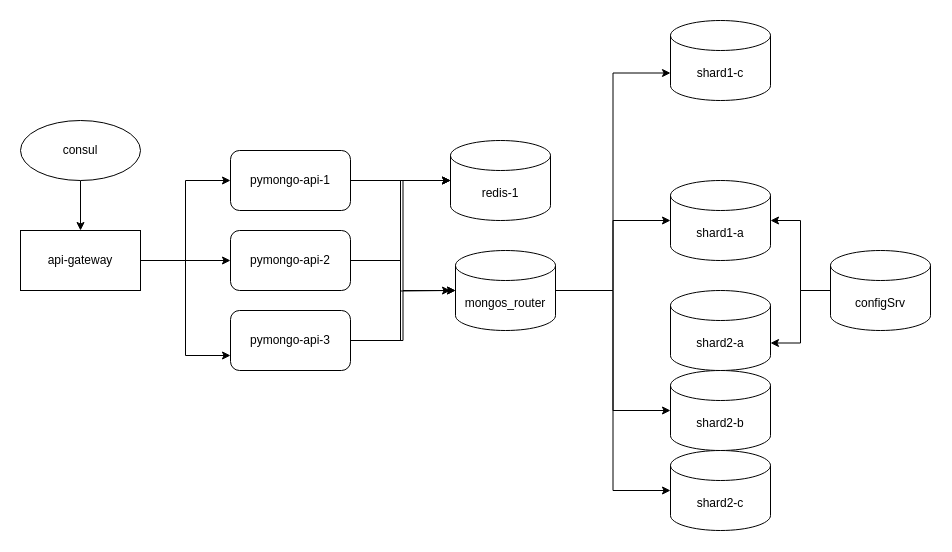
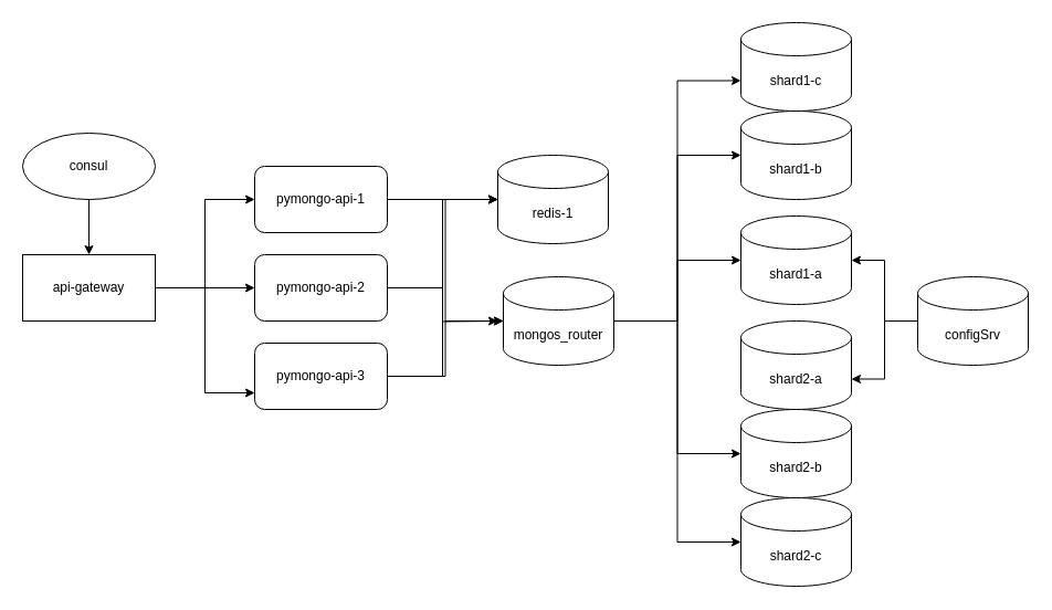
  <mxCell id="0" />
  <mxCell id="1" parent="0" />
+ <mxCell id="2" value="" style="edgeStyle=orthogonalEdgeStyle;rounded=0;orthogonalLoop=1;jettySize=auto;html=1;entryX=0;entryY=0.5;entryDx=0;entryDy=0;entryPerimeter=0;" parent="1" source="4" target="12" edge="1"><mxGeometry relative="1" as="geometry" /></mxCell>
  <mxCell id="3" value="" style="edgeStyle=orthogonalEdgeStyle;rounded=0;orthogonalLoop=1;jettySize=auto;html=1;entryX=0;entryY=0.5;entryDx=0;entryDy=0;entryPerimeter=0;" parent="1" source="4" target="7" edge="1"><mxGeometry relative="1" as="geometry" /></mxCell>
  <mxCell id="4" value="mongos_router" style="shape=cylinder3;whiteSpace=wrap;html=1;boundedLbl=1;backgroundOutline=1;size=15;" parent="1" vertex="1"><mxGeometry x="455" y="250" width="100" height="80" as="geometry" /></mxCell>
  <mxCell id="5" value="pymongo-api-3" style="rounded=1;whiteSpace=wrap;html=1;" parent="1" vertex="1"><mxGeometry x="230" y="310" width="120" height="60" as="geometry" /></mxCell>
  <mxCell id="6" style="edgeStyle=orthogonalEdgeStyle;rounded=0;orthogonalLoop=1;jettySize=auto;html=1;exitX=1;exitY=0.5;exitDx=0;exitDy=0;entryX=0;entryY=0.5;entryDx=0;entryDy=0;entryPerimeter=0;" parent="1" source="5" target="4" edge="1"><mxGeometry relative="1" as="geometry" /></mxCell>
- <mxCell id="7" value="shard1-a" style="shape=cylinder3;whiteSpace=wrap;html=1;boundedLbl=1;backgroundOutline=1;size=15;" parent="1" vertex="1"><mxGeometry x="670" y="180" width="100" height="80" as="geometry" /></mxCell>
+ <mxCell id="7" value="shard1-a" style="shape=cylinder3;whiteSpace=wrap;html=1;boundedLbl=1;backgroundOutline=1;size=15;" parent="1" vertex="1"><mxGeometry x="670" y="195" width="100" height="80" as="geometry" /></mxCell>
  <mxCell id="8" value="shard2-a" style="shape=cylinder3;whiteSpace=wrap;html=1;boundedLbl=1;backgroundOutline=1;size=15;" parent="1" vertex="1"><mxGeometry x="670" y="290" width="100" height="80" as="geometry" /></mxCell>
  <mxCell id="9" value="configSrv" style="shape=cylinder3;whiteSpace=wrap;html=1;boundedLbl=1;backgroundOutline=1;size=15;" parent="1" vertex="1"><mxGeometry x="830" y="250" width="100" height="80" as="geometry" /></mxCell>
  <mxCell id="10" style="edgeStyle=orthogonalEdgeStyle;rounded=0;orthogonalLoop=1;jettySize=auto;html=1;entryX=1;entryY=0.5;entryDx=0;entryDy=0;entryPerimeter=0;" parent="1" source="9" target="7" edge="1"><mxGeometry relative="1" as="geometry" /></mxCell>
  <mxCell id="11" style="edgeStyle=orthogonalEdgeStyle;rounded=0;orthogonalLoop=1;jettySize=auto;html=1;entryX=1;entryY=0;entryDx=0;entryDy=52.5;entryPerimeter=0;" parent="1" source="9" target="8" edge="1"><mxGeometry relative="1" as="geometry" /></mxCell>
+ <mxCell id="12" value="shard1-b" style="shape=cylinder3;whiteSpace=wrap;html=1;boundedLbl=1;backgroundOutline=1;size=15;" parent="1" vertex="1"><mxGeometry x="670" y="100" width="100" height="80" as="geometry" /></mxCell>
  <mxCell id="13" value="shard1-c" style="shape=cylinder3;whiteSpace=wrap;html=1;boundedLbl=1;backgroundOutline=1;size=15;" parent="1" vertex="1"><mxGeometry x="670" y="20" width="100" height="80" as="geometry" /></mxCell>
  <mxCell id="14" value="shard2-b" style="shape=cylinder3;whiteSpace=wrap;html=1;boundedLbl=1;backgroundOutline=1;size=15;" parent="1" vertex="1"><mxGeometry x="670" y="370" width="100" height="80" as="geometry" /></mxCell>
  <mxCell id="15" value="shard2-c" style="shape=cylinder3;whiteSpace=wrap;html=1;boundedLbl=1;backgroundOutline=1;size=15;" parent="1" vertex="1"><mxGeometry x="670" y="450" width="100" height="80" as="geometry" /></mxCell>
  <mxCell id="16" style="edgeStyle=orthogonalEdgeStyle;rounded=0;orthogonalLoop=1;jettySize=auto;html=1;entryX=0;entryY=0;entryDx=0;entryDy=52.5;entryPerimeter=0;" parent="1" source="4" target="13" edge="1"><mxGeometry relative="1" as="geometry" /></mxCell>
  <mxCell id="17" style="edgeStyle=orthogonalEdgeStyle;rounded=0;orthogonalLoop=1;jettySize=auto;html=1;entryX=0;entryY=0.5;entryDx=0;entryDy=0;entryPerimeter=0;" parent="1" source="4" target="14" edge="1"><mxGeometry relative="1" as="geometry" /></mxCell>
  <mxCell id="18" style="edgeStyle=orthogonalEdgeStyle;rounded=0;orthogonalLoop=1;jettySize=auto;html=1;entryX=0;entryY=0.5;entryDx=0;entryDy=0;entryPerimeter=0;" parent="1" source="4" target="15" edge="1"><mxGeometry relative="1" as="geometry" /></mxCell>
  <mxCell id="19" value="redis-1" style="shape=cylinder3;whiteSpace=wrap;html=1;boundedLbl=1;backgroundOutline=1;size=15;" parent="1" vertex="1"><mxGeometry x="450" y="140" width="100" height="80" as="geometry" /></mxCell>
  <mxCell id="20" style="edgeStyle=orthogonalEdgeStyle;rounded=0;orthogonalLoop=1;jettySize=auto;html=1;entryX=0;entryY=0.5;entryDx=0;entryDy=0;entryPerimeter=0;" parent="1" source="5" target="19" edge="1"><mxGeometry relative="1" as="geometry" /></mxCell>
  <mxCell id="21" style="edgeStyle=orthogonalEdgeStyle;rounded=0;orthogonalLoop=1;jettySize=auto;html=1;" edge="1" parent="1" source="22"><mxGeometry relative="1" as="geometry"><mxPoint x="450" y="290" as="targetPoint" /></mxGeometry></mxCell>
  <mxCell id="22" value="pymongo-api-2" style="rounded=1;whiteSpace=wrap;html=1;" vertex="1" parent="1"><mxGeometry x="230" y="230" width="120" height="60" as="geometry" /></mxCell>
  <mxCell id="23" value="pymongo-api-1" style="rounded=1;whiteSpace=wrap;html=1;" vertex="1" parent="1"><mxGeometry x="230" y="150" width="120" height="60" as="geometry" /></mxCell>
  <mxCell id="24" style="edgeStyle=orthogonalEdgeStyle;rounded=0;orthogonalLoop=1;jettySize=auto;html=1;entryX=0;entryY=0.5;entryDx=0;entryDy=0;entryPerimeter=0;" edge="1" parent="1" source="22" target="19"><mxGeometry relative="1" as="geometry" /></mxCell>
  <mxCell id="25" style="edgeStyle=orthogonalEdgeStyle;rounded=0;orthogonalLoop=1;jettySize=auto;html=1;entryX=0;entryY=0.5;entryDx=0;entryDy=0;entryPerimeter=0;" edge="1" parent="1" source="23" target="19"><mxGeometry relative="1" as="geometry" /></mxCell>
  <mxCell id="26" style="edgeStyle=orthogonalEdgeStyle;rounded=0;orthogonalLoop=1;jettySize=auto;html=1;entryX=0;entryY=0.5;entryDx=0;entryDy=0;entryPerimeter=0;" edge="1" parent="1" source="23" target="4"><mxGeometry relative="1" as="geometry" /></mxCell>
  <mxCell id="27" style="edgeStyle=orthogonalEdgeStyle;rounded=0;orthogonalLoop=1;jettySize=auto;html=1;entryX=0;entryY=0.5;entryDx=0;entryDy=0;" edge="1" parent="1" source="30" target="23"><mxGeometry relative="1" as="geometry" /></mxCell>
  <mxCell id="28" style="edgeStyle=orthogonalEdgeStyle;rounded=0;orthogonalLoop=1;jettySize=auto;html=1;entryX=0;entryY=0.5;entryDx=0;entryDy=0;" edge="1" parent="1" source="30" target="22"><mxGeometry relative="1" as="geometry" /></mxCell>
  <mxCell id="29" style="edgeStyle=orthogonalEdgeStyle;rounded=0;orthogonalLoop=1;jettySize=auto;html=1;entryX=0;entryY=0.75;entryDx=0;entryDy=0;" edge="1" parent="1" source="30" target="5"><mxGeometry relative="1" as="geometry" /></mxCell>
  <mxCell id="30" value="api-gateway" style="whiteSpace=wrap;html=1;rounded=0;" vertex="1" parent="1"><mxGeometry x="20" y="230" width="120" height="60" as="geometry" /></mxCell>
  <mxCell id="31" style="edgeStyle=orthogonalEdgeStyle;rounded=0;orthogonalLoop=1;jettySize=auto;html=1;" edge="1" parent="1" source="32" target="30"><mxGeometry relative="1" as="geometry" /></mxCell>
  <mxCell id="32" value="consul" style="ellipse;whiteSpace=wrap;html=1;" vertex="1" parent="1"><mxGeometry x="20" y="120" width="120" height="60" as="geometry" /></mxCell>
